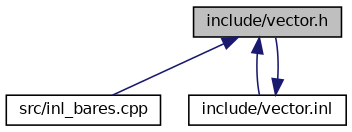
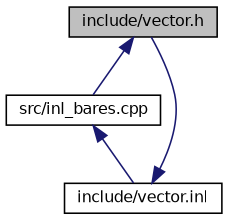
  digraph {
    node [color=black fillcolor=white fontname=Helvetica fontsize=10 shape=record style=filled]
    edge [color=midnightblue dir=back fontname=Helvetica fontsize=10 labelfontname=Helvetica labelfontsize=10 style=solid]
    n1 [fillcolor=grey75 fontcolor=black height=0.2 label="include/vector.h" width=0.4]
    n2 [height=0.2 label="src/inl_bares.cpp" width=0.4]
    n3 [height=0.2 label="include/vector.inl" width=0.4]
    n1 -> n2
-   n1 -> n3
+   n2 -> n3
    n3 -> n1
  }
